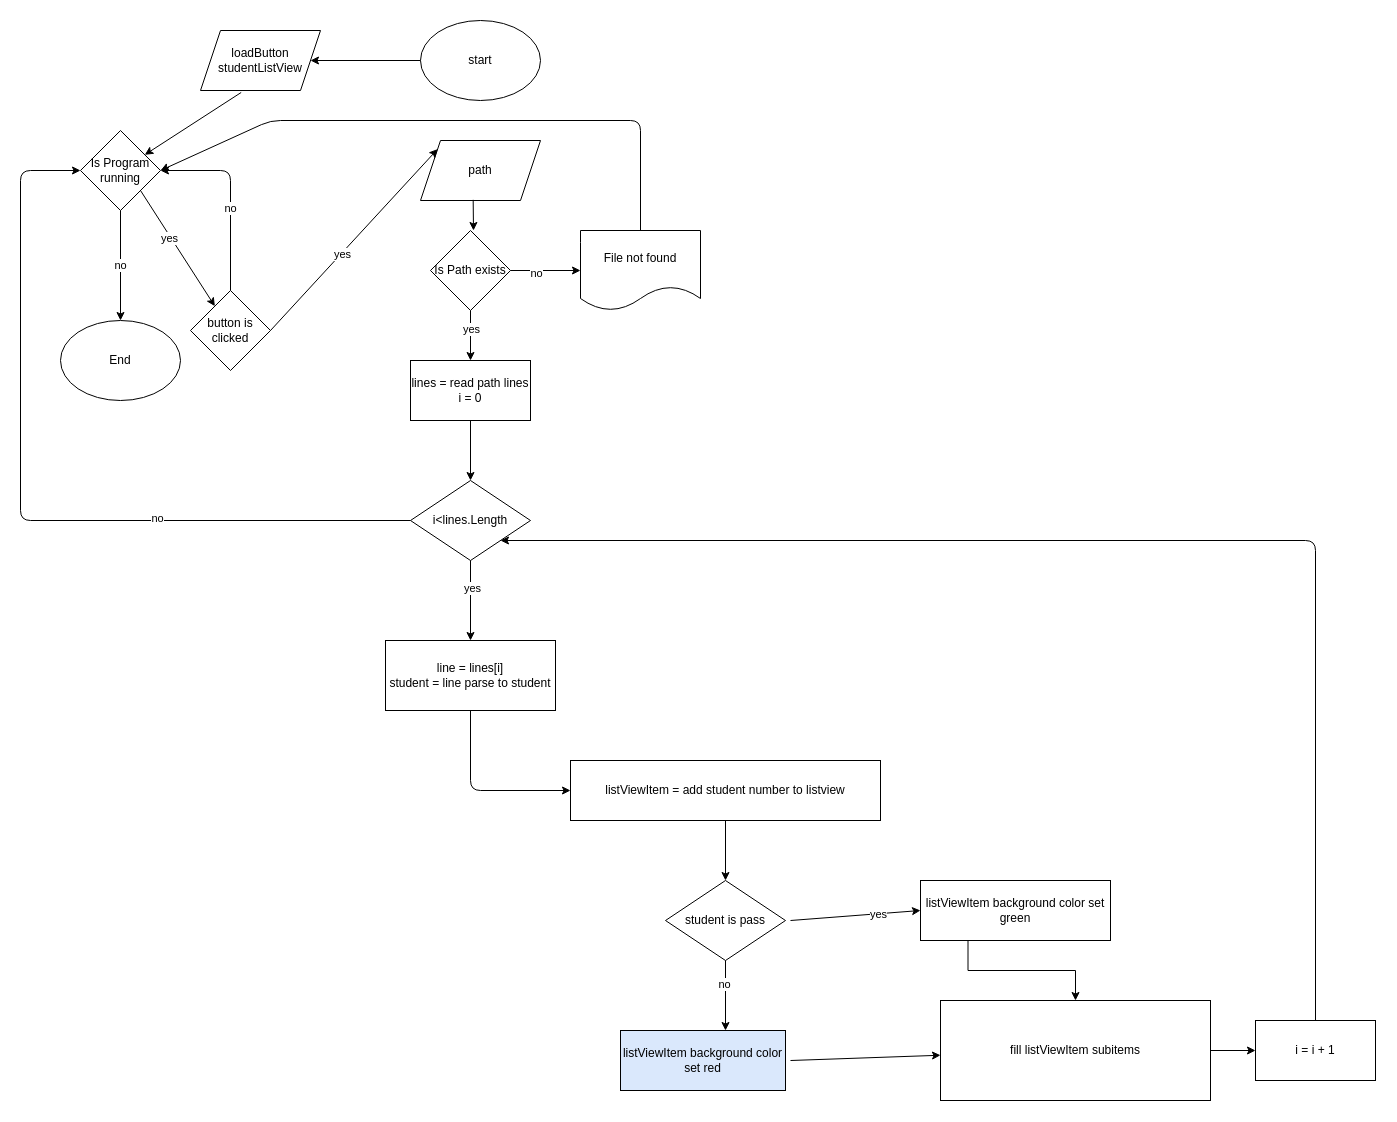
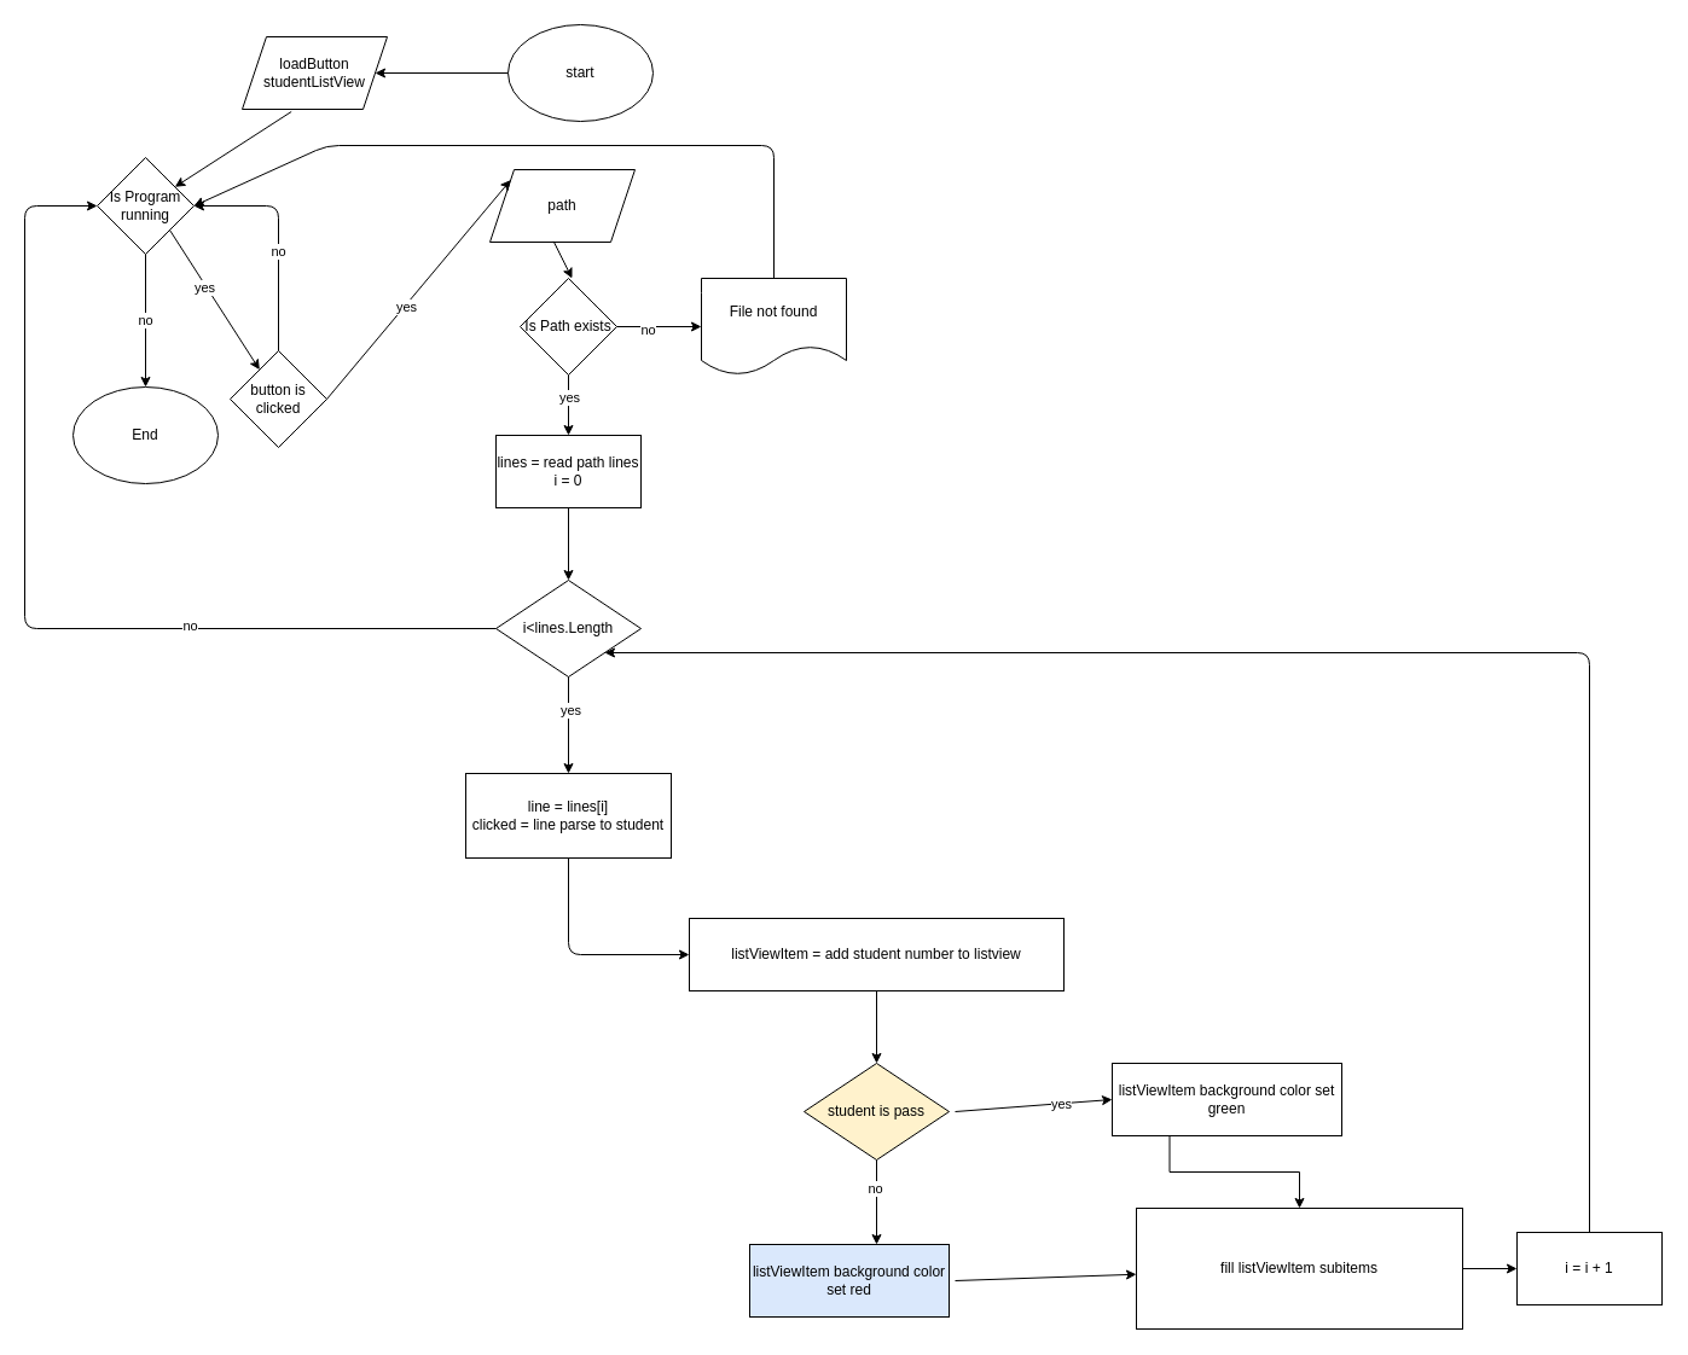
  <mxCell id="0" />
  <mxCell id="1" parent="0" />
  <mxCell id="2" value="start" style="ellipse;whiteSpace=wrap;html=1;" parent="1" vertex="1"><mxGeometry x="420" width="120" height="80" as="geometry" y="20" /></mxCell>
- <mxCell id="3" value="path" style="shape=parallelogram;perimeter=parallelogramPerimeter;whiteSpace=wrap;html=1;fixedSize=1;" parent="1" vertex="1"><mxGeometry x="420" y="140" width="120" height="60" as="geometry" /></mxCell>
+ <mxCell id="3" value="path" style="shape=parallelogram;perimeter=parallelogramPerimeter;whiteSpace=wrap;html=1;fixedSize=1;" parent="1" vertex="1"><mxGeometry x="405" y="140" width="120" height="60" as="geometry" /></mxCell>
  <mxCell id="4" value="" style="endArrow=classic;html=1;exitX=0.439;exitY=0.989;exitDx=0;exitDy=0;exitPerimeter=0;" parent="1" source="3" edge="1"><mxGeometry width="50" height="50" relative="1" as="geometry"><mxPoint x="590" y="280" as="sourcePoint" /><mxPoint x="473" y="230" as="targetPoint" /></mxGeometry></mxCell>
  <mxCell id="5" value="Is Path exists" style="rhombus;whiteSpace=wrap;html=1;" parent="1" vertex="1"><mxGeometry x="430" y="230" width="80" height="80" as="geometry" /></mxCell>
  <mxCell id="6" value="" style="endArrow=classic;html=1;exitX=0.5;exitY=1;exitDx=0;exitDy=0;" parent="1" source="5" edge="1"><mxGeometry width="50" height="50" relative="1" as="geometry"><mxPoint x="590" y="280" as="sourcePoint" /><mxPoint x="470" y="360" as="targetPoint" /></mxGeometry></mxCell>
  <mxCell id="7" value="yes" style="edgeLabel;html=1;align=center;verticalAlign=middle;resizable=0;points=[];" parent="6" vertex="1" connectable="0"><mxGeometry x="-0.28" relative="1" as="geometry"><mxPoint as="offset" /></mxGeometry></mxCell>
  <mxCell id="8" value="" style="endArrow=classic;html=1;exitX=1;exitY=0.5;exitDx=0;exitDy=0;" parent="1" source="5" target="10" edge="1"><mxGeometry width="50" height="50" relative="1" as="geometry"><mxPoint x="490" y="290" as="sourcePoint" /><mxPoint x="620" y="270" as="targetPoint" /></mxGeometry></mxCell>
  <mxCell id="9" value="no" style="edgeLabel;html=1;align=center;verticalAlign=middle;resizable=0;points=[];" parent="8" vertex="1" connectable="0"><mxGeometry x="-0.295" y="-2" relative="1" as="geometry"><mxPoint as="offset" /></mxGeometry></mxCell>
  <mxCell id="10" value="File not found" style="shape=document;whiteSpace=wrap;html=1;boundedLbl=1;" parent="1" vertex="1"><mxGeometry x="580" y="230" width="120" height="80" as="geometry" /></mxCell>
  <mxCell id="11" value="lines = read path lines&lt;br&gt;i = 0" style="rounded=0;whiteSpace=wrap;html=1;" parent="1" vertex="1"><mxGeometry x="410" y="360" width="120" height="60" as="geometry" /></mxCell>
  <mxCell id="12" value="" style="endArrow=classic;html=1;exitX=0.5;exitY=1;exitDx=0;exitDy=0;" parent="1" source="11" target="13" edge="1"><mxGeometry width="50" height="50" relative="1" as="geometry"><mxPoint x="490" y="370" as="sourcePoint" /><mxPoint x="470" y="460" as="targetPoint" /></mxGeometry></mxCell>
  <mxCell id="13" value="i&amp;lt;lines.Length" style="rhombus;whiteSpace=wrap;html=1;" parent="1" vertex="1"><mxGeometry x="410" y="480" width="120" height="80" as="geometry" /></mxCell>
- <mxCell id="14" value="line = lines[i]&lt;br&gt;student = line parse to student" style="rounded=0;whiteSpace=wrap;html=1;" parent="1" vertex="1"><mxGeometry x="385" y="640" width="170" height="70" as="geometry" /></mxCell>
+ <mxCell id="14" value="line = lines[i]&lt;br&gt;clicked = line parse to student" style="rounded=0;whiteSpace=wrap;html=1;" parent="1" vertex="1"><mxGeometry x="385" y="640" width="170" height="70" as="geometry" /></mxCell>
  <mxCell id="15" value="" style="endArrow=classic;html=1;entryX=0.5;entryY=0;entryDx=0;entryDy=0;exitX=0.5;exitY=1;exitDx=0;exitDy=0;" parent="1" source="13" target="14" edge="1"><mxGeometry width="50" height="50" relative="1" as="geometry"><mxPoint x="490" y="560" as="sourcePoint" /><mxPoint x="540" y="510" as="targetPoint" /></mxGeometry></mxCell>
  <mxCell id="16" value="yes" style="edgeLabel;html=1;align=center;verticalAlign=middle;resizable=0;points=[];" parent="15" vertex="1" connectable="0"><mxGeometry x="-0.317" y="1" relative="1" as="geometry"><mxPoint as="offset" /></mxGeometry></mxCell>
  <mxCell id="17" value="loadButton&lt;br&gt;studentListView" style="shape=parallelogram;perimeter=parallelogramPerimeter;whiteSpace=wrap;html=1;fixedSize=1;" parent="1" vertex="1"><mxGeometry x="200" y="30" width="120" height="60" as="geometry" /></mxCell>
  <mxCell id="18" value="" style="endArrow=classic;html=1;entryX=1;entryY=0.5;entryDx=0;entryDy=0;exitX=0;exitY=0.5;exitDx=0;exitDy=0;" parent="1" source="2" target="17" edge="1"><mxGeometry width="50" height="50" relative="1" as="geometry"><mxPoint x="490" y="220" as="sourcePoint" /><mxPoint x="540" y="170" as="targetPoint" /></mxGeometry></mxCell>
  <mxCell id="19" value="button is clicked" style="rhombus;whiteSpace=wrap;html=1;" parent="1" vertex="1"><mxGeometry x="190" y="290" width="80" height="80" as="geometry" /></mxCell>
  <mxCell id="20" value="" style="endArrow=classic;html=1;exitX=1;exitY=0.5;exitDx=0;exitDy=0;entryX=0;entryY=0;entryDx=0;entryDy=0;" parent="1" source="19" target="3" edge="1"><mxGeometry width="50" height="50" relative="1" as="geometry"><mxPoint x="490" y="220" as="sourcePoint" /><mxPoint x="360" y="140" as="targetPoint" /></mxGeometry></mxCell>
  <mxCell id="21" value="yes" style="edgeLabel;html=1;align=center;verticalAlign=middle;resizable=0;points=[];" parent="20" vertex="1" connectable="0"><mxGeometry x="-0.145" y="-1" relative="1" as="geometry"><mxPoint as="offset" /></mxGeometry></mxCell>
  <mxCell id="22" value="listViewItem = add student number to listview" style="rounded=0;whiteSpace=wrap;html=1;" parent="1" vertex="1"><mxGeometry x="570" y="760" width="310" height="60" as="geometry" /></mxCell>
  <mxCell id="23" value="" style="endArrow=classic;html=1;exitX=0.5;exitY=1;exitDx=0;exitDy=0;" parent="1" source="22" edge="1"><mxGeometry width="50" height="50" relative="1" as="geometry"><mxPoint x="490" y="900" as="sourcePoint" /><mxPoint x="725" y="880" as="targetPoint" /></mxGeometry></mxCell>
- <mxCell id="24" value="student is pass" style="rhombus;whiteSpace=wrap;html=1;" parent="1" vertex="1"><mxGeometry x="665" y="880" width="120" height="80" as="geometry" /></mxCell>
+ <mxCell id="24" value="student is pass" style="rhombus;whiteSpace=wrap;html=1;fillColor=#fff2cc;" parent="1" vertex="1"><mxGeometry x="665" y="880" width="120" height="80" as="geometry" /></mxCell>
  <mxCell id="25" value="" style="endArrow=classic;html=1;entryX=0;entryY=0.5;entryDx=0;entryDy=0;" parent="1" target="30" edge="1"><mxGeometry width="50" height="50" relative="1" as="geometry"><mxPoint x="790" y="920" as="sourcePoint" /><mxPoint x="570" y="920" as="targetPoint" /></mxGeometry></mxCell>
  <mxCell id="26" value="yes" style="edgeLabel;html=1;align=center;verticalAlign=middle;resizable=0;points=[];" parent="25" vertex="1" connectable="0"><mxGeometry x="0.354" relative="1" as="geometry"><mxPoint as="offset" /></mxGeometry></mxCell>
  <mxCell id="27" value="" style="endArrow=classic;html=1;exitX=0.5;exitY=1;exitDx=0;exitDy=0;" parent="1" source="24" edge="1"><mxGeometry width="50" height="50" relative="1" as="geometry"><mxPoint x="490" y="990" as="sourcePoint" /><mxPoint x="725" y="1030" as="targetPoint" /></mxGeometry></mxCell>
  <mxCell id="28" value="no" style="edgeLabel;html=1;align=center;verticalAlign=middle;resizable=0;points=[];" parent="27" vertex="1" connectable="0"><mxGeometry x="-0.352" y="-2" relative="1" as="geometry"><mxPoint as="offset" /></mxGeometry></mxCell>
  <mxCell id="29" style="edgeStyle=orthogonalEdgeStyle;rounded=0;orthogonalLoop=1;jettySize=auto;html=1;exitX=0.25;exitY=1;exitDx=0;exitDy=0;" parent="1" source="30" target="34" edge="1"><mxGeometry relative="1" as="geometry" /></mxCell>
  <mxCell id="30" value="listViewItem background color set green" style="rounded=0;whiteSpace=wrap;html=1;" parent="1" vertex="1"><mxGeometry x="920" y="880" width="190" height="60" as="geometry" /></mxCell>
  <mxCell id="31" value="listViewItem background color set red" style="rounded=0;whiteSpace=wrap;html=1;fillColor=#dae8fc;" parent="1" vertex="1"><mxGeometry x="620" y="1030" width="165" height="60" as="geometry" /></mxCell>
  <mxCell id="32" value="" style="endArrow=classic;html=1;" parent="1" target="34" edge="1"><mxGeometry width="50" height="50" relative="1" as="geometry"><mxPoint x="790" y="1060" as="sourcePoint" /><mxPoint x="980" y="1060" as="targetPoint" /></mxGeometry></mxCell>
  <mxCell id="33" style="edgeStyle=orthogonalEdgeStyle;rounded=0;orthogonalLoop=1;jettySize=auto;html=1;exitX=1;exitY=0.5;exitDx=0;exitDy=0;entryX=0;entryY=0.5;entryDx=0;entryDy=0;" parent="1" source="34" target="35" edge="1"><mxGeometry relative="1" as="geometry" /></mxCell>
  <mxCell id="34" value="fill listViewItem subitems" style="rounded=0;whiteSpace=wrap;html=1;" parent="1" vertex="1"><mxGeometry x="940" y="1000" width="270" height="100" as="geometry" /></mxCell>
  <mxCell id="35" value="i = i + 1" style="rounded=0;whiteSpace=wrap;html=1;" parent="1" vertex="1"><mxGeometry x="1255" y="1020" width="120" height="60" as="geometry" /></mxCell>
  <mxCell id="36" value="Is Program running" style="rhombus;whiteSpace=wrap;html=1;" parent="1" vertex="1"><mxGeometry x="80" y="130" width="80" height="80" as="geometry" /></mxCell>
  <mxCell id="37" value="" style="endArrow=classic;html=1;exitX=0.339;exitY=1.033;exitDx=0;exitDy=0;exitPerimeter=0;" parent="1" source="17" target="36" edge="1"><mxGeometry width="50" height="50" relative="1" as="geometry"><mxPoint x="330" y="250" as="sourcePoint" /><mxPoint x="380" y="200" as="targetPoint" /></mxGeometry></mxCell>
  <mxCell id="38" value="" style="endArrow=classic;html=1;exitX=1;exitY=1;exitDx=0;exitDy=0;" parent="1" source="36" target="19" edge="1"><mxGeometry width="50" height="50" relative="1" as="geometry"><mxPoint x="330" y="250" as="sourcePoint" /><mxPoint x="380" y="200" as="targetPoint" /></mxGeometry></mxCell>
  <mxCell id="39" value="yes" style="edgeLabel;html=1;align=center;verticalAlign=middle;resizable=0;points=[];" parent="38" vertex="1" connectable="0"><mxGeometry x="-0.204" y="-2" relative="1" as="geometry"><mxPoint as="offset" /></mxGeometry></mxCell>
  <mxCell id="40" value="no" style="endArrow=classic;html=1;exitX=0.5;exitY=1;exitDx=0;exitDy=0;" parent="1" source="36" target="41" edge="1"><mxGeometry width="50" height="50" relative="1" as="geometry"><mxPoint x="330" y="250" as="sourcePoint" /><mxPoint x="120" y="310" as="targetPoint" /></mxGeometry></mxCell>
  <mxCell id="41" value="End" style="ellipse;whiteSpace=wrap;html=1;" parent="1" vertex="1"><mxGeometry x="60" y="320" width="120" height="80" as="geometry" /></mxCell>
  <mxCell id="42" value="" style="endArrow=classic;html=1;exitX=0.5;exitY=0;exitDx=0;exitDy=0;entryX=1;entryY=0.5;entryDx=0;entryDy=0;" parent="1" source="10" target="36" edge="1"><mxGeometry width="50" height="50" relative="1" as="geometry"><mxPoint x="330" y="250" as="sourcePoint" /><mxPoint x="650" y="120" as="targetPoint" /><Array as="points"><mxPoint x="640" y="120" /><mxPoint x="270" y="120" /></Array></mxGeometry></mxCell>
  <mxCell id="43" value="" style="endArrow=classic;html=1;exitX=0.5;exitY=0;exitDx=0;exitDy=0;entryX=1;entryY=0.5;entryDx=0;entryDy=0;" parent="1" source="19" target="36" edge="1"><mxGeometry width="50" height="50" relative="1" as="geometry"><mxPoint x="410" y="300" as="sourcePoint" /><mxPoint x="240" y="170" as="targetPoint" /><Array as="points"><mxPoint x="230" y="170" /></Array></mxGeometry></mxCell>
  <mxCell id="44" value="no" style="edgeLabel;html=1;align=center;verticalAlign=middle;resizable=0;points=[];" parent="43" vertex="1" connectable="0"><mxGeometry x="-0.128" y="1" relative="1" as="geometry"><mxPoint as="offset" /></mxGeometry></mxCell>
  <mxCell id="45" value="" style="endArrow=classic;html=1;exitX=0.5;exitY=1;exitDx=0;exitDy=0;entryX=0;entryY=0.5;entryDx=0;entryDy=0;" parent="1" source="14" target="22" edge="1"><mxGeometry width="50" height="50" relative="1" as="geometry"><mxPoint x="670" y="750" as="sourcePoint" /><mxPoint x="470" y="800" as="targetPoint" /><Array as="points"><mxPoint x="470" y="790" /></Array></mxGeometry></mxCell>
  <mxCell id="46" value="" style="endArrow=classic;html=1;exitX=0.5;exitY=0;exitDx=0;exitDy=0;entryX=1;entryY=1;entryDx=0;entryDy=0;" parent="1" source="35" target="13" edge="1"><mxGeometry width="50" height="50" relative="1" as="geometry"><mxPoint x="730" y="810" as="sourcePoint" /><mxPoint x="1260" y="610" as="targetPoint" /><Array as="points"><mxPoint x="1315" y="540" /></Array></mxGeometry></mxCell>
  <mxCell id="47" value="" style="endArrow=classic;html=1;exitX=0;exitY=0.5;exitDx=0;exitDy=0;entryX=0;entryY=0.5;entryDx=0;entryDy=0;" parent="1" source="13" target="36" edge="1"><mxGeometry width="50" height="50" relative="1" as="geometry"><mxPoint x="730" y="640" as="sourcePoint" /><mxPoint x="1030" y="260" as="targetPoint" /><Array as="points"><mxPoint x="20" y="520" /><mxPoint x="20" y="170" /></Array></mxGeometry></mxCell>
  <mxCell id="48" value="no" style="edgeLabel;html=1;align=center;verticalAlign=middle;resizable=0;points=[];" parent="47" vertex="1" connectable="0"><mxGeometry x="-0.367" y="-3" relative="1" as="geometry"><mxPoint x="-1" as="offset" /></mxGeometry></mxCell>
